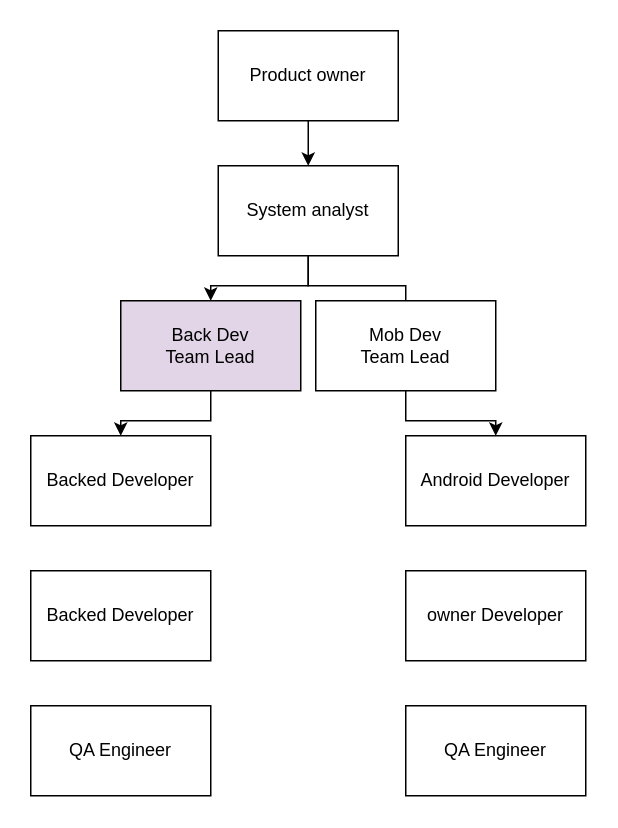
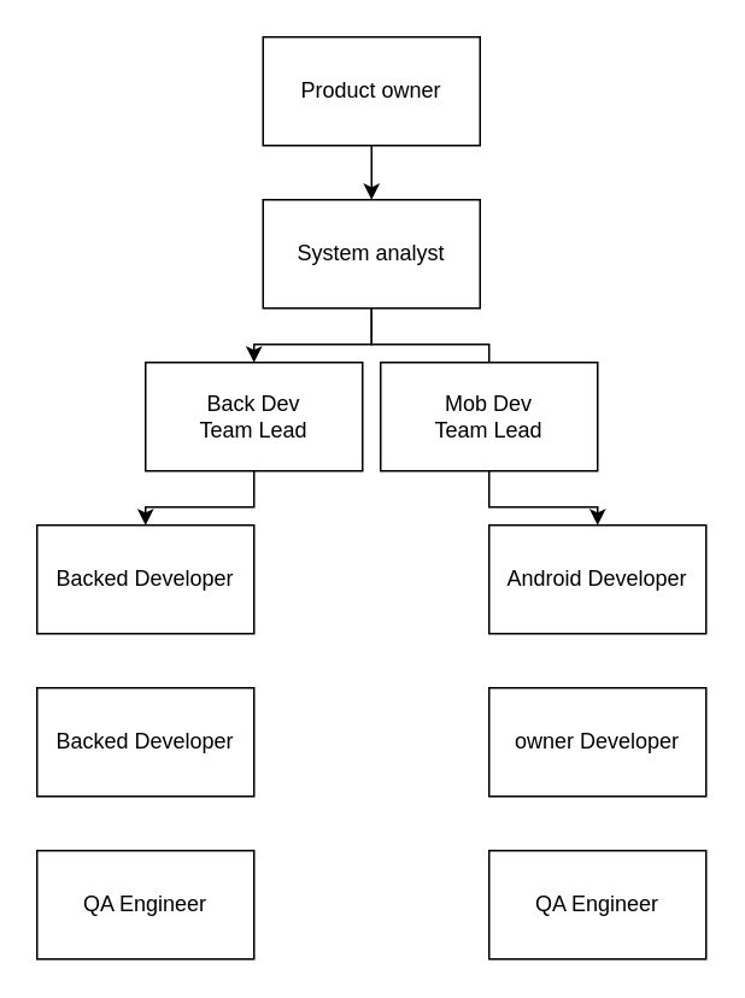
  <mxCell id="0" />
  <mxCell id="1" parent="0" />
  <mxCell id="2" value="" style="edgeStyle=orthogonalEdgeStyle;rounded=0;orthogonalLoop=1;jettySize=auto;html=1;" edge="1" parent="1" source="3" target="6"><mxGeometry relative="1" as="geometry" /></mxCell>
  <mxCell id="3" value="Product owner" style="rounded=0;whiteSpace=wrap;html=1;" parent="1" vertex="1"><mxGeometry x="145" y="20" width="120" height="60" as="geometry" /></mxCell>
  <mxCell id="4" value="" style="edgeStyle=orthogonalEdgeStyle;rounded=0;orthogonalLoop=1;jettySize=auto;html=1;" edge="1" parent="1" source="6" target="8"><mxGeometry relative="1" as="geometry" /></mxCell>
  <mxCell id="5" value="" style="edgeStyle=orthogonalEdgeStyle;rounded=0;orthogonalLoop=1;jettySize=auto;html=1;endArrow=none;" edge="1" parent="1" source="6" target="10"><mxGeometry relative="1" as="geometry" /></mxCell>
  <mxCell id="6" value="System analyst" style="rounded=0;whiteSpace=wrap;html=1;" parent="1" vertex="1"><mxGeometry x="145" y="110" width="120" height="60" as="geometry" /></mxCell>
  <mxCell id="7" value="" style="edgeStyle=orthogonalEdgeStyle;rounded=0;orthogonalLoop=1;jettySize=auto;html=1;" edge="1" parent="1" source="8" target="11"><mxGeometry relative="1" as="geometry" /></mxCell>
- <mxCell id="8" value="Back Dev &lt;br&gt;Team Lead" style="rounded=0;whiteSpace=wrap;html=1;fillColor=#e1d5e7;" vertex="1" parent="1"><mxGeometry x="80" y="200" width="120" height="60" as="geometry" /></mxCell>
+ <mxCell id="8" value="Back Dev &lt;br&gt;Team Lead" style="rounded=0;whiteSpace=wrap;html=1;" vertex="1" parent="1"><mxGeometry x="80" y="200" width="120" height="60" as="geometry" /></mxCell>
  <mxCell id="9" value="" style="edgeStyle=orthogonalEdgeStyle;rounded=0;orthogonalLoop=1;jettySize=auto;html=1;" edge="1" parent="1" source="10" target="12"><mxGeometry relative="1" as="geometry" /></mxCell>
  <mxCell id="10" value="Mob Dev&lt;br&gt;Team Lead" style="rounded=0;whiteSpace=wrap;html=1;" vertex="1" parent="1"><mxGeometry x="210" y="200" width="120" height="60" as="geometry" /></mxCell>
  <mxCell id="11" value="Backed Developer" style="rounded=0;whiteSpace=wrap;html=1;" vertex="1" parent="1"><mxGeometry x="20" y="290" width="120" height="60" as="geometry" /></mxCell>
  <mxCell id="12" value="Android Developer" style="rounded=0;whiteSpace=wrap;html=1;" vertex="1" parent="1"><mxGeometry x="270" y="290" width="120" height="60" as="geometry" /></mxCell>
  <mxCell id="13" value="owner Developer" style="rounded=0;whiteSpace=wrap;html=1;" vertex="1" parent="1"><mxGeometry x="270" y="380" width="120" height="60" as="geometry" /></mxCell>
  <mxCell id="14" value="QA Engineer" style="rounded=0;whiteSpace=wrap;html=1;" vertex="1" parent="1"><mxGeometry x="20" y="470" width="120" height="60" as="geometry" /></mxCell>
  <mxCell id="15" value="QA Engineer" style="rounded=0;whiteSpace=wrap;html=1;" vertex="1" parent="1"><mxGeometry x="270" y="470" width="120" height="60" as="geometry" /></mxCell>
  <mxCell id="16" value="Backed Developer" style="rounded=0;whiteSpace=wrap;html=1;" vertex="1" parent="1"><mxGeometry x="20" y="380" width="120" height="60" as="geometry" /></mxCell>
